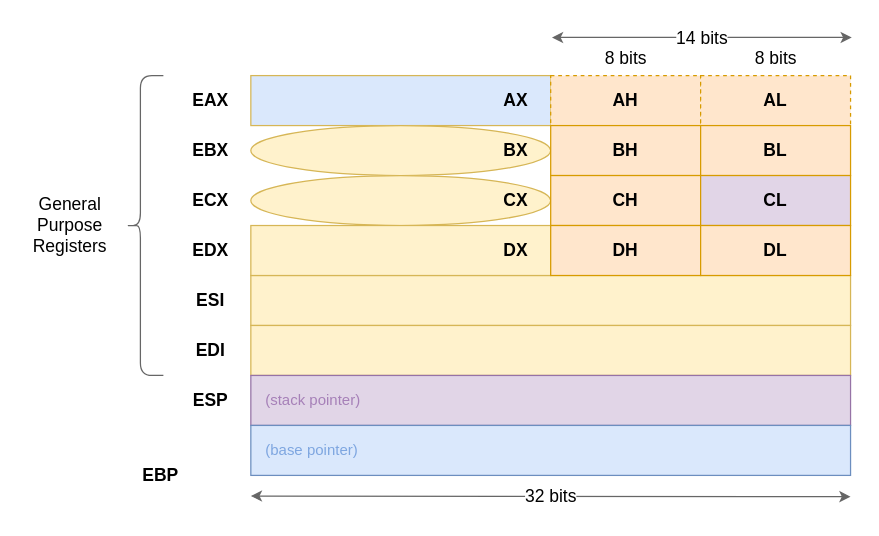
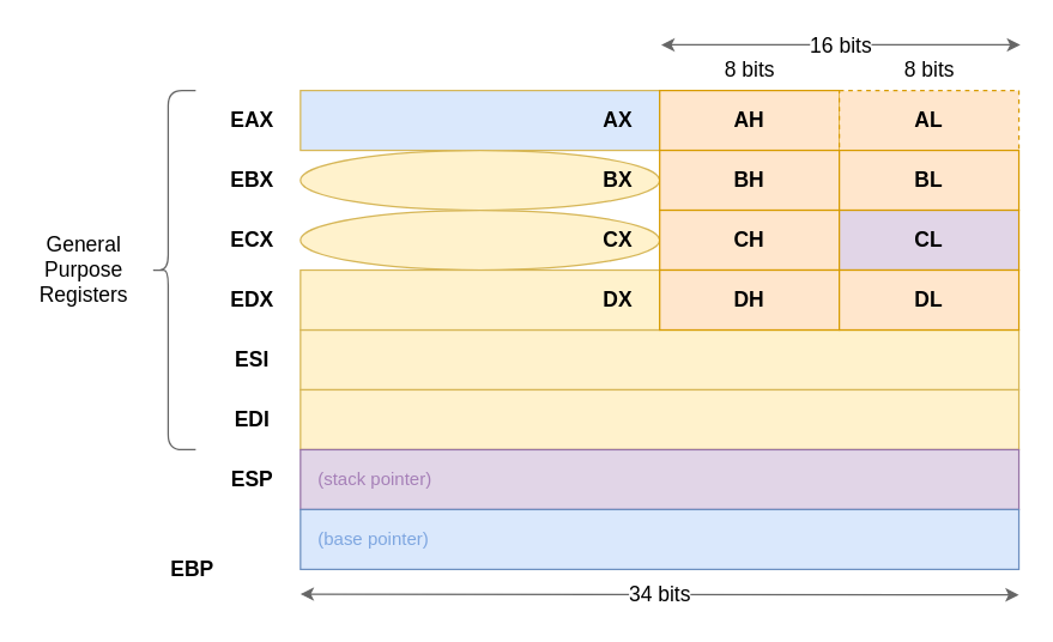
  <mxCell id="0" />
  <mxCell id="1" parent="0" />
  <mxCell id="2" value="AX" style="rounded=0;whiteSpace=wrap;html=1;fillColor=#dae8fc;strokeColor=#d6b656;align=right;spacingRight=16;fontStyle=1;fontSize=14;" vertex="1" parent="1"><mxGeometry x="200" y="60" width="240" height="40" as="geometry" /></mxCell>
- <mxCell id="3" value="AH" style="rounded=0;whiteSpace=wrap;html=1;fillColor=#ffe6cc;strokeColor=#d79b00;fontStyle=1;fontSize=14;dashed=1;" vertex="1" parent="1"><mxGeometry x="440" y="60" width="120" height="40" as="geometry" /></mxCell>
+ <mxCell id="3" value="AH" style="rounded=0;whiteSpace=wrap;html=1;fillColor=#ffe6cc;strokeColor=#d79b00;fontStyle=1;fontSize=14;" vertex="1" parent="1"><mxGeometry x="440" y="60" width="120" height="40" as="geometry" /></mxCell>
  <mxCell id="4" value="AL" style="rounded=0;whiteSpace=wrap;html=1;fillColor=#ffe6cc;strokeColor=#d79b00;fontStyle=1;fontSize=14;dashed=1;" vertex="1" parent="1"><mxGeometry x="560" y="60" width="120" height="40" as="geometry" /></mxCell>
  <mxCell id="5" value="EAX" style="rounded=0;whiteSpace=wrap;html=1;fillColor=none;strokeColor=none;align=center;spacingRight=0;fontStyle=1;fontSize=14;spacingLeft=16;" vertex="1" parent="1"><mxGeometry x="120" y="60" width="80" height="40" as="geometry" /></mxCell>
  <mxCell id="6" value="BX" style="ellipse;whiteSpace=wrap;html=1;fillColor=#fff2cc;strokeColor=#d6b656;align=right;spacingRight=16;fontStyle=1;fontSize=14;" vertex="1" parent="1"><mxGeometry x="200" y="100" width="240" height="40" as="geometry" /></mxCell>
  <mxCell id="7" value="BH" style="rounded=0;whiteSpace=wrap;html=1;fillColor=#ffe6cc;strokeColor=#d79b00;fontStyle=1;fontSize=14;" vertex="1" parent="1"><mxGeometry x="440" y="100" width="120" height="40" as="geometry" /></mxCell>
  <mxCell id="8" value="BL" style="rounded=0;whiteSpace=wrap;html=1;fillColor=#ffe6cc;strokeColor=#d79b00;fontStyle=1;fontSize=14;" vertex="1" parent="1"><mxGeometry x="560" y="100" width="120" height="40" as="geometry" /></mxCell>
  <mxCell id="9" value="EBX" style="rounded=0;whiteSpace=wrap;html=1;fillColor=none;strokeColor=none;align=center;spacingRight=0;fontStyle=1;fontSize=14;spacingLeft=16;" vertex="1" parent="1"><mxGeometry x="120" y="100" width="80" height="40" as="geometry" /></mxCell>
  <mxCell id="10" value="CX" style="ellipse;whiteSpace=wrap;html=1;fillColor=#fff2cc;strokeColor=#d6b656;align=right;spacingRight=16;fontStyle=1;fontSize=14;" vertex="1" parent="1"><mxGeometry x="200" y="140" width="240" height="40" as="geometry" /></mxCell>
  <mxCell id="11" value="CH" style="rounded=0;whiteSpace=wrap;html=1;fillColor=#ffe6cc;strokeColor=#d79b00;fontStyle=1;fontSize=14;" vertex="1" parent="1"><mxGeometry x="440" y="140" width="120" height="40" as="geometry" /></mxCell>
  <mxCell id="12" value="CL" style="rounded=0;whiteSpace=wrap;html=1;fillColor=#e1d5e7;strokeColor=#d79b00;fontStyle=1;fontSize=14;" vertex="1" parent="1"><mxGeometry x="560" y="140" width="120" height="40" as="geometry" /></mxCell>
  <mxCell id="13" value="ECX" style="rounded=0;whiteSpace=wrap;html=1;fillColor=none;strokeColor=none;align=center;spacingRight=0;fontStyle=1;fontSize=14;spacingLeft=16;" vertex="1" parent="1"><mxGeometry x="120" y="140" width="80" height="40" as="geometry" /></mxCell>
  <mxCell id="14" value="EDX" style="rounded=0;whiteSpace=wrap;html=1;fillColor=none;strokeColor=none;align=center;spacingRight=0;fontStyle=1;fontSize=14;spacingLeft=16;" vertex="1" parent="1"><mxGeometry x="120" y="180" width="80" height="40" as="geometry" /></mxCell>
  <mxCell id="15" value="" style="rounded=0;whiteSpace=wrap;html=1;fillColor=#fff2cc;strokeColor=#d6b656;align=right;spacingRight=16;fontStyle=1;fontSize=14;" vertex="1" parent="1"><mxGeometry x="200" y="220" width="480" height="40" as="geometry" /></mxCell>
  <mxCell id="16" value="ESI" style="rounded=0;whiteSpace=wrap;html=1;fillColor=none;strokeColor=none;align=center;spacingRight=0;fontStyle=1;fontSize=14;spacingLeft=16;" vertex="1" parent="1"><mxGeometry x="120" y="220" width="80" height="40" as="geometry" /></mxCell>
  <mxCell id="17" value="" style="rounded=0;whiteSpace=wrap;html=1;fillColor=#fff2cc;strokeColor=#d6b656;align=right;spacingRight=16;fontStyle=1;fontSize=14;" vertex="1" parent="1"><mxGeometry x="200" y="260" width="480" height="40" as="geometry" /></mxCell>
  <mxCell id="18" value="EDI" style="rounded=0;whiteSpace=wrap;html=1;fillColor=none;strokeColor=none;align=center;spacingRight=0;fontStyle=1;fontSize=14;spacingLeft=16;" vertex="1" parent="1"><mxGeometry x="120" y="260" width="80" height="40" as="geometry" /></mxCell>
  <mxCell id="19" value="" style="rounded=0;whiteSpace=wrap;html=1;fillColor=#e1d5e7;strokeColor=#9673a6;align=right;spacingRight=16;fontStyle=1;fontSize=14;" vertex="1" parent="1"><mxGeometry x="200" y="300" width="480" height="40" as="geometry" /></mxCell>
  <mxCell id="20" value="ESP" style="rounded=0;whiteSpace=wrap;html=1;fillColor=none;strokeColor=none;align=center;spacingRight=0;fontStyle=1;fontSize=14;spacingLeft=16;" vertex="1" parent="1"><mxGeometry x="120" y="300" width="80" height="40" as="geometry" /></mxCell>
  <mxCell id="21" value="DX" style="rounded=0;whiteSpace=wrap;html=1;fillColor=#fff2cc;strokeColor=#d6b656;align=right;spacingRight=16;fontStyle=1;fontSize=14;" vertex="1" parent="1"><mxGeometry x="200" y="180" width="240" height="40" as="geometry" /></mxCell>
  <mxCell id="22" value="DH" style="rounded=0;whiteSpace=wrap;html=1;fillColor=#ffe6cc;strokeColor=#d79b00;fontStyle=1;fontSize=14;" vertex="1" parent="1"><mxGeometry x="440" y="180" width="120" height="40" as="geometry" /></mxCell>
  <mxCell id="23" value="DL" style="rounded=0;whiteSpace=wrap;html=1;fillColor=#ffe6cc;strokeColor=#d79b00;fontStyle=1;fontSize=14;" vertex="1" parent="1"><mxGeometry x="560" y="180" width="120" height="40" as="geometry" /></mxCell>
  <mxCell id="24" value="" style="rounded=0;whiteSpace=wrap;html=1;fillColor=#dae8fc;strokeColor=#6c8ebf;align=right;spacingRight=16;fontStyle=1;fontSize=14;" vertex="1" parent="1"><mxGeometry x="200" y="340" width="480" height="40" as="geometry" /></mxCell>
  <mxCell id="25" value="EBP" style="rounded=0;whiteSpace=wrap;html=1;fillColor=none;strokeColor=none;align=center;spacingRight=0;fontStyle=1;fontSize=14;spacingLeft=16;" vertex="1" parent="1"><mxGeometry x="80" y="360" width="80" height="40" as="geometry" /></mxCell>
  <mxCell id="26" value="" style="endArrow=classic;startArrow=classic;html=1;fontSize=14;fillColor=#f5f5f5;strokeColor=#666666;" edge="1" parent="1"><mxGeometry width="50" height="50" relative="1" as="geometry"><mxPoint x="200" y="396.5" as="sourcePoint" /><mxPoint x="680" y="397" as="targetPoint" /></mxGeometry></mxCell>
- <mxCell id="27" value="32 bits" style="text;html=1;align=center;verticalAlign=middle;resizable=0;points=[];autosize=1;fontSize=14;labelBackgroundColor=#ffffff;" vertex="1" parent="1"><mxGeometry x="410" y="387" width="60" height="20" as="geometry" /></mxCell>
+ <mxCell id="27" value="34 bits" style="text;html=1;align=center;verticalAlign=middle;resizable=0;points=[];autosize=1;fontSize=14;labelBackgroundColor=#ffffff;" vertex="1" parent="1"><mxGeometry x="410" y="387" width="60" height="20" as="geometry" /></mxCell>
  <mxCell id="28" value="" style="group" vertex="1" connectable="0" parent="1"><mxGeometry x="441" y="20" width="240" height="20" as="geometry" /></mxCell>
  <mxCell id="29" value="" style="endArrow=classic;startArrow=classic;html=1;fontSize=14;fillColor=#f5f5f5;strokeColor=#666666;" edge="1" parent="28"><mxGeometry width="50" height="50" relative="1" as="geometry"><mxPoint y="9.5" as="sourcePoint" /><mxPoint x="240" y="9.5" as="targetPoint" /></mxGeometry></mxCell>
- <mxCell id="30" value="14 bits" style="text;html=1;align=center;verticalAlign=middle;resizable=0;points=[];autosize=1;fontSize=14;labelBackgroundColor=#ffffff;" vertex="1" parent="28"><mxGeometry x="90" width="60" height="20" as="geometry" /></mxCell>
+ <mxCell id="30" value="16 bits" style="text;html=1;align=center;verticalAlign=middle;resizable=0;points=[];autosize=1;fontSize=14;labelBackgroundColor=#ffffff;" vertex="1" parent="28"><mxGeometry x="90" width="60" height="20" as="geometry" /></mxCell>
  <mxCell id="31" value="8 bits" style="text;html=1;align=center;verticalAlign=middle;resizable=0;points=[];autosize=1;fontSize=14;labelBackgroundColor=#ffffff;" vertex="1" parent="1"><mxGeometry x="595" y="36" width="50" height="20" as="geometry" /></mxCell>
  <mxCell id="32" value="8 bits" style="text;html=1;align=center;verticalAlign=middle;resizable=0;points=[];autosize=1;fontSize=14;labelBackgroundColor=#ffffff;" vertex="1" parent="1"><mxGeometry x="475" y="36" width="50" height="20" as="geometry" /></mxCell>
  <mxCell id="33" value="" style="shape=curlyBracket;whiteSpace=wrap;html=1;rounded=1;labelBackgroundColor=#ffffff;fillColor=#f5f5f5;fontSize=14;align=center;size=0.387;strokeColor=#666666;fontColor=#333333;" vertex="1" parent="1"><mxGeometry x="100" y="60" width="30" height="240" as="geometry" /></mxCell>
  <mxCell id="34" value="General&lt;br&gt;Purpose&lt;br&gt;Registers" style="text;html=1;align=center;verticalAlign=middle;resizable=0;points=[];autosize=1;fontSize=14;" vertex="1" parent="1"><mxGeometry x="20" y="150" width="70" height="60" as="geometry" /></mxCell>
  <mxCell id="35" value="(stack pointer)" style="text;html=1;align=left;verticalAlign=middle;resizable=0;points=[];autosize=1;fontSize=12;fontColor=#A680B8;" vertex="1" parent="1"><mxGeometry x="210" y="310" width="90" height="20" as="geometry" /></mxCell>
  <mxCell id="36" value="(base pointer)" style="text;html=1;align=left;verticalAlign=middle;resizable=0;points=[];autosize=1;fontSize=12;fontColor=#7EA6E0;" vertex="1" parent="1"><mxGeometry x="210" y="350" width="90" height="20" as="geometry" /></mxCell>
